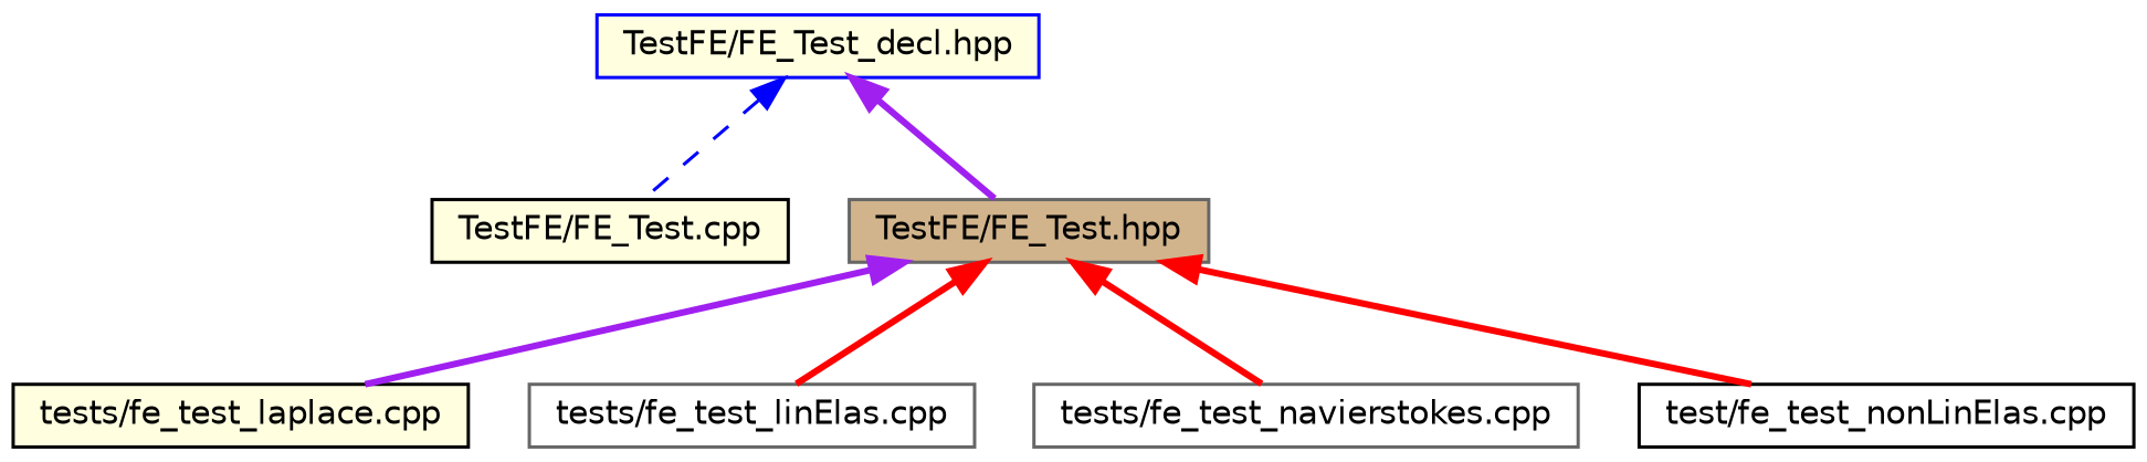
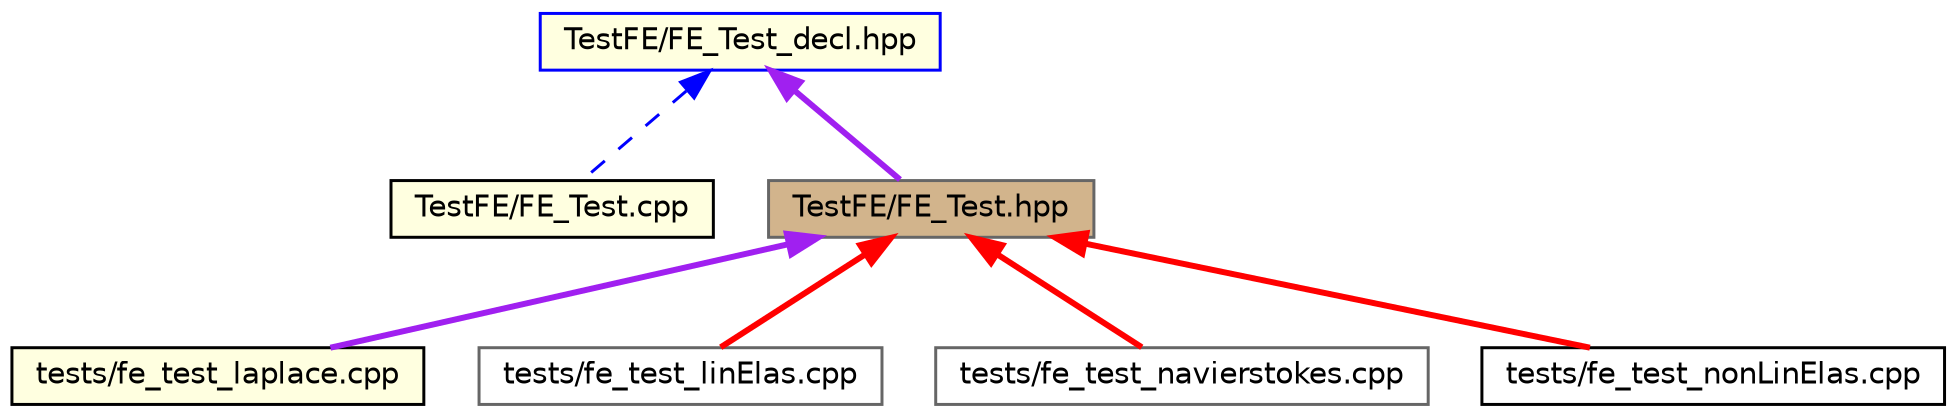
  digraph {
    node [color=black fillcolor=lightyellow fontname=Helvetica fontsize=10 shape=record style=filled]
    edge [color=red dir=back fontname=Helvetica fontsize=10 labelfontname=Helvetica labelfontsize=10 style=bold]
    n1 [color=blue fontcolor=black height=0.2 label="TestFE/FE_Test_decl.hpp" width=0.4]
    n2 [height=0.2 label="TestFE/FE_Test.cpp" width=0.4]
    n3 [color=gray40 fillcolor=tan height=0.2 label="TestFE/FE_Test.hpp" width=0.4]
    n4 [height=0.2 label="tests/fe_test_laplace.cpp" width=0.4]
    n5 [color=gray40 fillcolor=white height=0.2 label="tests/fe_test_linElas.cpp" width=0.4]
    n6 [color=gray40 fillcolor=white height=0.2 label="tests/fe_test_navierstokes.cpp" width=0.4]
-   n7 [fillcolor=white height=0.2 label="test/fe_test_nonLinElas.cpp" width=0.4]
+   n7 [fillcolor=white height=0.2 label="tests/fe_test_nonLinElas.cpp" width=0.4]
    n1 -> n2 [color=blue style=dashed]
    n1 -> n3 [color=purple]
    n3 -> n4 [color=purple]
    n3 -> n5
    n3 -> n6
    n3 -> n7
  }
